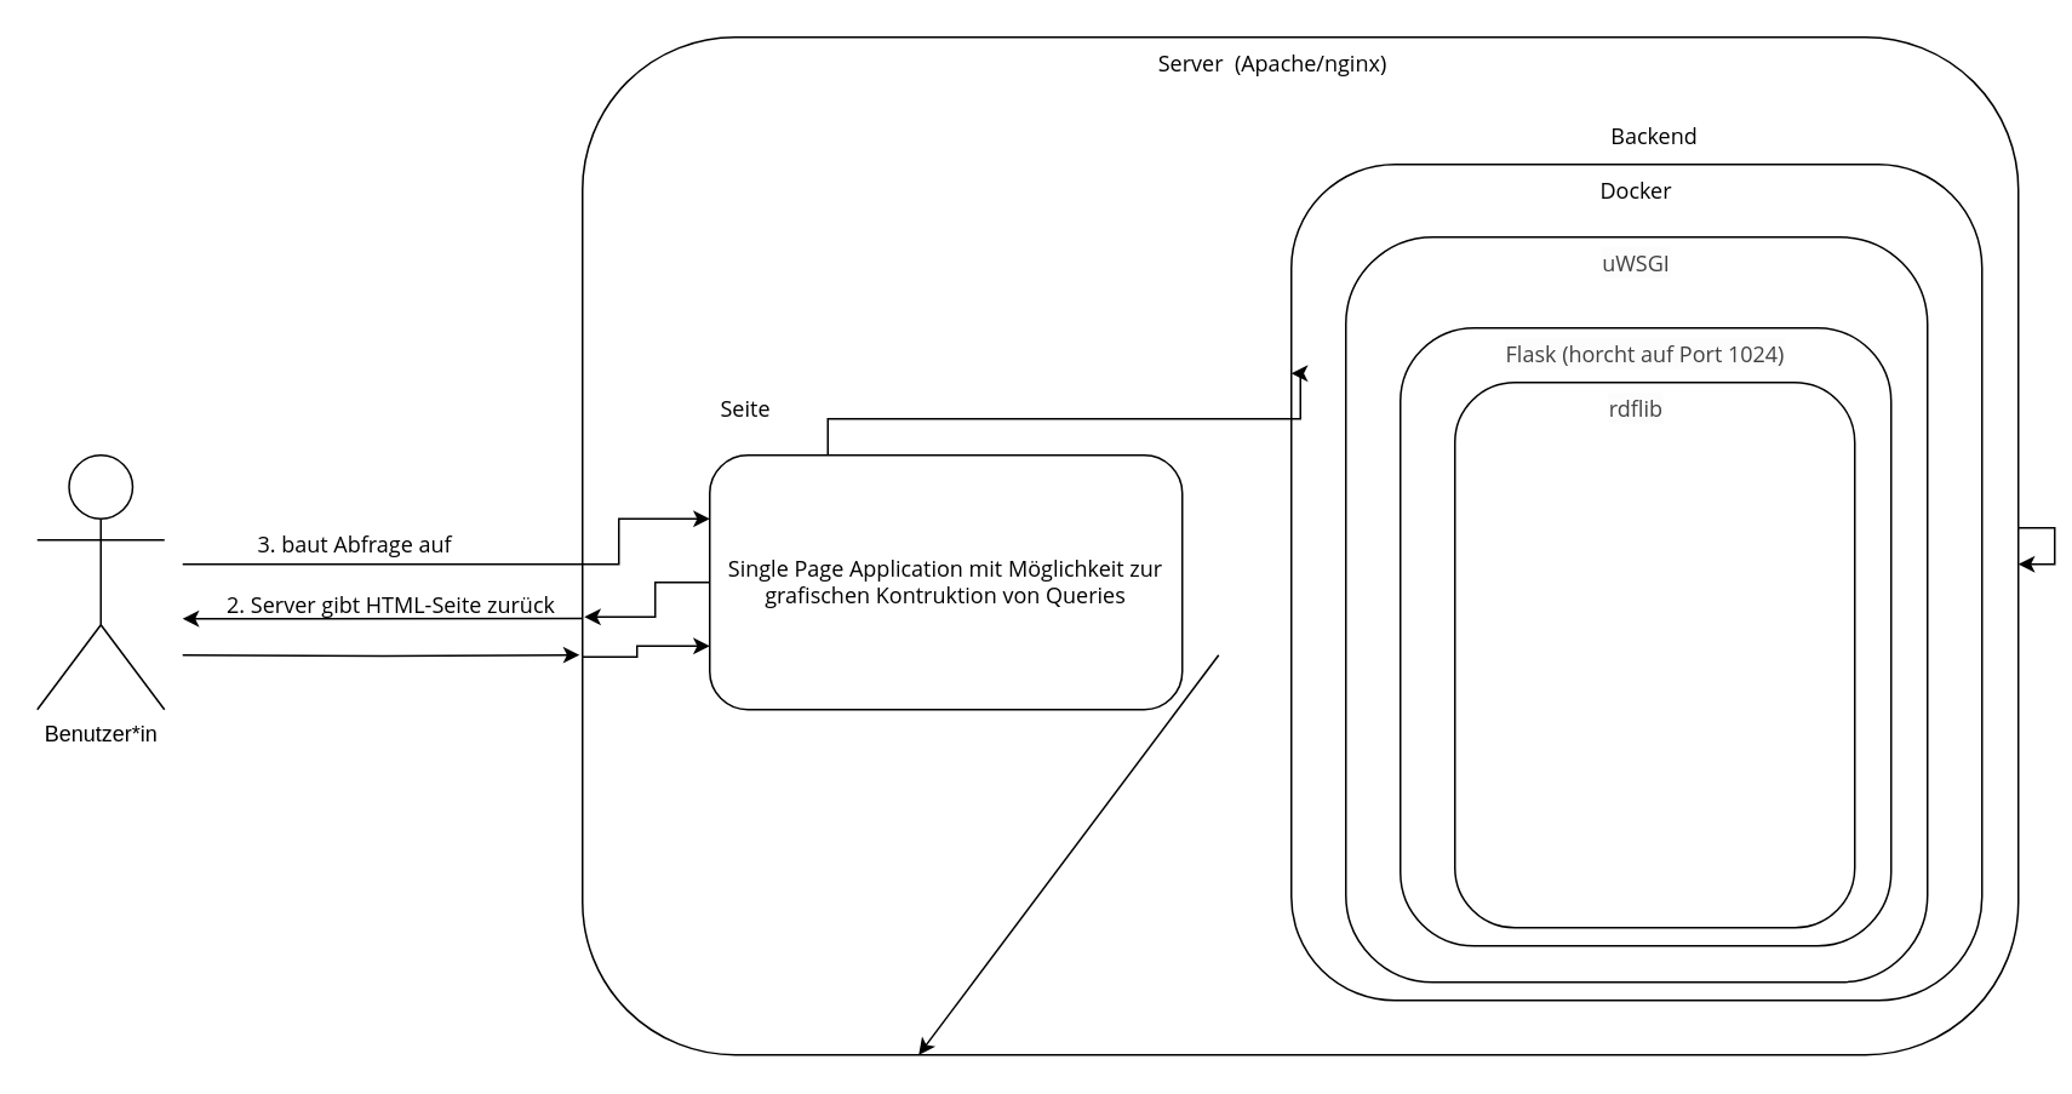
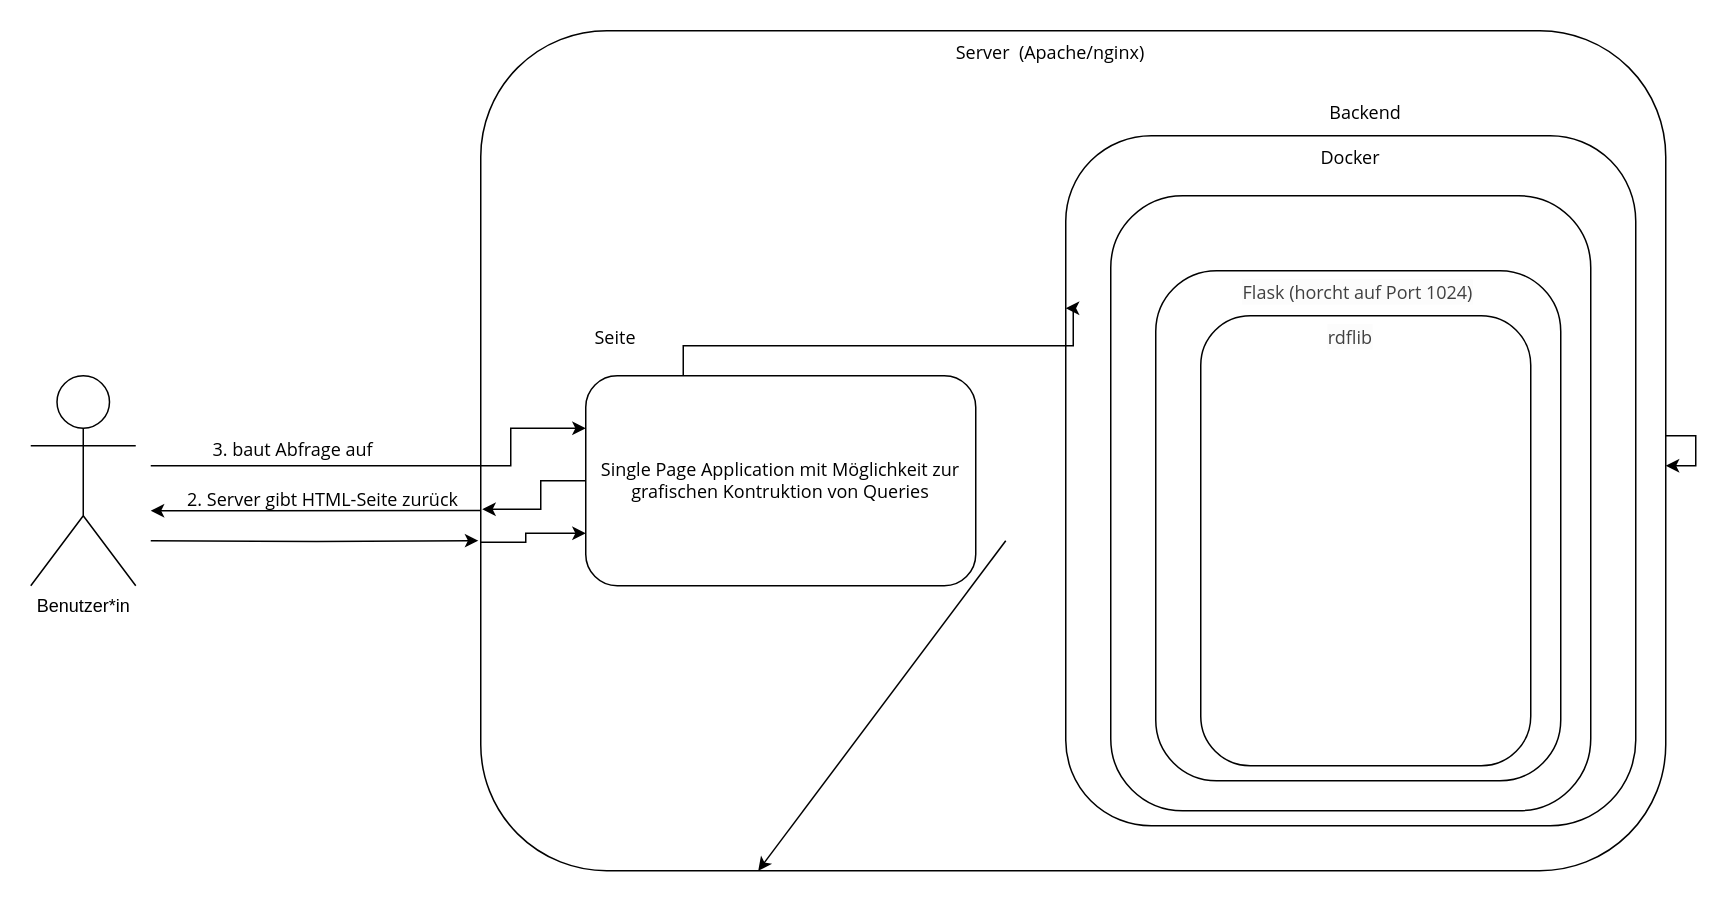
  <mxCell id="0" />
  <mxCell id="1" parent="0" />
  <mxCell id="2" value="" style="rounded=1;whiteSpace=wrap;html=1;fillColor=none;fontFamily=Open Sans;fontSource=https%3A%2F%2Ffonts.googleapis.com%2Fcss%3Ffamily%3DOpen%2BSans;" vertex="1" parent="1"><mxGeometry x="320" y="20" width="790" height="560" as="geometry" /></mxCell>
  <mxCell id="3" style="edgeStyle=orthogonalEdgeStyle;rounded=0;orthogonalLoop=1;jettySize=auto;html=1;exitX=0.25;exitY=0;exitDx=0;exitDy=0;fontFamily=Open Sans;fontSource=https%3A%2F%2Ffonts.googleapis.com%2Fcss%3Ffamily%3DOpen%2BSans;fontSize=12;entryX=0;entryY=0.25;entryDx=0;entryDy=0;" edge="1" parent="1" source="4" target="17"><mxGeometry relative="1" as="geometry"><Array as="points"><mxPoint x="455" y="230" /><mxPoint x="715" y="230" /><mxPoint x="715" y="205" /></Array></mxGeometry></mxCell>
  <mxCell id="4" value="&lt;font face=&quot;Open Sans&quot; data-font-src=&quot;https://fonts.googleapis.com/css?family=Open+Sans&quot;&gt;Single Page Application mit Möglichkeit zur grafischen Kontruktion von Queries&lt;/font&gt;" style="rounded=1;whiteSpace=wrap;html=1;" parent="1" vertex="1"><mxGeometry x="390" y="250" width="260" height="140" as="geometry" /></mxCell>
  <mxCell id="5" value="Benutzer*in" style="shape=umlActor;verticalLabelPosition=bottom;verticalAlign=top;html=1;outlineConnect=0;" parent="1" vertex="1"><mxGeometry x="20" y="250" width="70" height="140" as="geometry" /></mxCell>
  <mxCell id="6" value="&lt;font face=&quot;Open Sans&quot; data-font-src=&quot;https://fonts.googleapis.com/css?family=Open+Sans&quot;&gt;Server&amp;nbsp; (Apache/nginx)&lt;/font&gt;" style="text;html=1;strokeColor=none;fillColor=none;align=center;verticalAlign=middle;whiteSpace=wrap;rounded=0;" vertex="1" parent="1"><mxGeometry x="520" y="20" width="360" height="30" as="geometry" /></mxCell>
  <mxCell id="7" value="2. Server gibt HTML-Seite zurück" style="text;html=1;strokeColor=none;fillColor=none;align=center;verticalAlign=middle;whiteSpace=wrap;rounded=0;fontFamily=Open Sans;fontSource=https%3A%2F%2Ffonts.googleapis.com%2Fcss%3Ffamily%3DOpen%2BSans;" vertex="1" parent="1"><mxGeometry x="110" y="318" width="210" height="30" as="geometry" /></mxCell>
  <mxCell id="8" value="" style="group" vertex="1" connectable="0" parent="1"><mxGeometry x="90" y="364" width="210" height="30" as="geometry" /></mxCell>
  <mxCell id="9" style="edgeStyle=orthogonalEdgeStyle;rounded=0;orthogonalLoop=1;jettySize=auto;html=1;entryX=-0.002;entryY=0.607;entryDx=0;entryDy=0;entryPerimeter=0;" parent="8" target="2" edge="1"><mxGeometry relative="1" as="geometry"><mxPoint x="10" y="-4" as="sourcePoint" /></mxGeometry></mxCell>
  <mxCell id="10" style="edgeStyle=orthogonalEdgeStyle;rounded=0;orthogonalLoop=1;jettySize=auto;html=1;entryX=0;entryY=0.75;entryDx=0;entryDy=0;" edge="1" parent="1" target="4"><mxGeometry relative="1" as="geometry"><mxPoint x="320" y="361" as="sourcePoint" /><mxPoint x="328.42" y="369.92" as="targetPoint" /><Array as="points"><mxPoint x="350" y="361" /><mxPoint x="350" y="355" /></Array></mxGeometry></mxCell>
  <mxCell id="11" style="edgeStyle=orthogonalEdgeStyle;rounded=0;orthogonalLoop=1;jettySize=auto;html=1;exitX=0;exitY=0.5;exitDx=0;exitDy=0;" edge="1" parent="1" source="4"><mxGeometry relative="1" as="geometry"><mxPoint x="329.21" y="370.48" as="sourcePoint" /><mxPoint x="321" y="339" as="targetPoint" /><Array as="points"><mxPoint x="360" y="320" /><mxPoint x="360" y="339" /><mxPoint x="321" y="339" /></Array></mxGeometry></mxCell>
  <mxCell id="12" style="edgeStyle=orthogonalEdgeStyle;rounded=0;orthogonalLoop=1;jettySize=auto;html=1;entryX=0;entryY=0.25;entryDx=0;entryDy=0;" edge="1" parent="1" target="4"><mxGeometry relative="1" as="geometry"><mxPoint x="100" y="310" as="sourcePoint" /><mxPoint x="328.42" y="369.92" as="targetPoint" /><Array as="points"><mxPoint x="340" y="310" /><mxPoint x="340" y="285" /></Array></mxGeometry></mxCell>
  <mxCell id="13" value="3. baut Abfrage auf" style="text;html=1;strokeColor=none;fillColor=none;align=center;verticalAlign=middle;whiteSpace=wrap;rounded=0;fontFamily=Open Sans;fontSource=https%3A%2F%2Ffonts.googleapis.com%2Fcss%3Ffamily%3DOpen%2BSans;" vertex="1" parent="1"><mxGeometry x="90" y="285" width="210" height="30" as="geometry" /></mxCell>
  <mxCell id="14" value="" style="endArrow=classic;html=1;rounded=0;fontFamily=Open Sans;fontSource=https%3A%2F%2Ffonts.googleapis.com%2Fcss%3Ffamily%3DOpen%2BSans;exitX=0;exitY=0.571;exitDx=0;exitDy=0;exitPerimeter=0;" edge="1" parent="1" source="2"><mxGeometry width="50" height="50" relative="1" as="geometry"><mxPoint x="320" y="297" as="sourcePoint" /><mxPoint x="100" y="340" as="targetPoint" /></mxGeometry></mxCell>
  <mxCell id="15" value="Seite" style="text;html=1;strokeColor=none;fillColor=none;align=center;verticalAlign=middle;whiteSpace=wrap;rounded=0;fontFamily=Open Sans;fontSource=https%3A%2F%2Ffonts.googleapis.com%2Fcss%3Ffamily%3DOpen%2BSans;" vertex="1" parent="1"><mxGeometry x="380" y="210" width="60" height="30" as="geometry" /></mxCell>
  <mxCell id="16" value="Backend" style="text;html=1;strokeColor=none;fillColor=none;align=center;verticalAlign=middle;whiteSpace=wrap;rounded=0;fontFamily=Open Sans;fontSource=https%3A%2F%2Ffonts.googleapis.com%2Fcss%3Ffamily%3DOpen%2BSans;" vertex="1" parent="1"><mxGeometry x="880" y="60" width="60" height="30" as="geometry" /></mxCell>
  <mxCell id="17" value="" style="rounded=1;whiteSpace=wrap;html=1;fontFamily=Open Sans;fontSource=https%3A%2F%2Ffonts.googleapis.com%2Fcss%3Ffamily%3DOpen%2BSans;fillColor=none;" vertex="1" parent="1"><mxGeometry x="710" y="90" width="380" height="460" as="geometry" /></mxCell>
  <mxCell id="18" value="Docker" style="text;html=1;strokeColor=none;fillColor=none;align=center;verticalAlign=middle;whiteSpace=wrap;rounded=0;fontFamily=Open Sans;fontSource=https%3A%2F%2Ffonts.googleapis.com%2Fcss%3Ffamily%3DOpen%2BSans;" vertex="1" parent="1"><mxGeometry x="780" y="90" width="240" height="30" as="geometry" /></mxCell>
  <mxCell id="19" value="" style="rounded=1;whiteSpace=wrap;html=1;fontFamily=Open Sans;fontSource=https%3A%2F%2Ffonts.googleapis.com%2Fcss%3Ffamily%3DOpen%2BSans;fillColor=none;" vertex="1" parent="1"><mxGeometry x="740" y="130" width="320" height="410" as="geometry" /></mxCell>
- <mxCell id="20" value="&lt;span style=&quot;color: rgb(64 , 64 , 64) ; background-color: rgb(252 , 252 , 252)&quot;&gt;&lt;font style=&quot;font-size: 12px&quot;&gt;uWSGI&lt;/font&gt;&lt;/span&gt;" style="text;html=1;strokeColor=none;fillColor=none;align=center;verticalAlign=middle;whiteSpace=wrap;rounded=0;fontFamily=Open Sans;fontSource=https%3A%2F%2Ffonts.googleapis.com%2Fcss%3Ffamily%3DOpen%2BSans;" vertex="1" parent="1"><mxGeometry x="780" y="130" width="240" height="30" as="geometry" /></mxCell>
  <mxCell id="21" value="" style="rounded=1;whiteSpace=wrap;html=1;fontFamily=Open Sans;fontSource=https%3A%2F%2Ffonts.googleapis.com%2Fcss%3Ffamily%3DOpen%2BSans;fontSize=12;fillColor=none;" vertex="1" parent="1"><mxGeometry x="770" y="180" width="270" height="340" as="geometry" /></mxCell>
  <mxCell id="22" value="&lt;span style=&quot;color: rgb(64 , 64 , 64) ; background-color: rgb(252 , 252 , 252)&quot;&gt;&lt;font style=&quot;font-size: 12px&quot;&gt;Flask (horcht auf Port 1024)&lt;/font&gt;&lt;/span&gt;" style="text;html=1;strokeColor=none;fillColor=none;align=center;verticalAlign=middle;whiteSpace=wrap;rounded=0;fontFamily=Open Sans;fontSource=https%3A%2F%2Ffonts.googleapis.com%2Fcss%3Ffamily%3DOpen%2BSans;" vertex="1" parent="1"><mxGeometry x="785" y="180" width="240" height="30" as="geometry" /></mxCell>
  <mxCell id="23" value="" style="rounded=1;whiteSpace=wrap;html=1;fontFamily=Open Sans;fontSource=https%3A%2F%2Ffonts.googleapis.com%2Fcss%3Ffamily%3DOpen%2BSans;fontSize=12;fillColor=none;" vertex="1" parent="1"><mxGeometry x="800" y="210" width="220" height="300" as="geometry" /></mxCell>
  <mxCell id="24" value="&lt;span style=&quot;color: rgb(64 , 64 , 64) ; background-color: rgb(252 , 252 , 252)&quot;&gt;&lt;font style=&quot;font-size: 12px&quot;&gt;rdflib&lt;/font&gt;&lt;/span&gt;" style="text;html=1;strokeColor=none;fillColor=none;align=center;verticalAlign=middle;whiteSpace=wrap;rounded=0;fontFamily=Open Sans;fontSource=https%3A%2F%2Ffonts.googleapis.com%2Fcss%3Ffamily%3DOpen%2BSans;" vertex="1" parent="1"><mxGeometry x="780" y="210" width="240" height="30" as="geometry" /></mxCell>
  <mxCell id="25" value="" style="endArrow=classic;html=1;rounded=0;fontFamily=Open Sans;fontSource=https%3A%2F%2Ffonts.googleapis.com%2Fcss%3Ffamily%3DOpen%2BSans;fontSize=12;" edge="1" parent="1" target="2"><mxGeometry width="50" height="50" relative="1" as="geometry"><mxPoint x="670" y="360" as="sourcePoint" /><mxPoint x="720" y="310" as="targetPoint" /></mxGeometry></mxCell>
  <mxCell id="26" style="edgeStyle=orthogonalEdgeStyle;rounded=0;orthogonalLoop=1;jettySize=auto;html=1;fontFamily=Open Sans;fontSource=https%3A%2F%2Ffonts.googleapis.com%2Fcss%3Ffamily%3DOpen%2BSans;fontSize=12;" edge="1" parent="1" source="2" target="2"><mxGeometry relative="1" as="geometry" /></mxCell>
